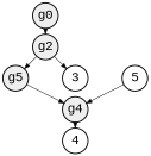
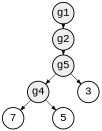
  digraph {
    fontname="Liberation Mono"
    nodesep=.66
    ranksep=0
    node [fillcolor="#eeeeee" fontname="Liberation Mono" fontsize=18 margin=0 penwidth=1.5 shape=circle style=filled]
    edge [arrowsize=.75 fontname="Liberation Mono" penwidth=.75]
-   g1 [width=0.5 label=g0]
+   g1 [width=0.5]
    g2 [width=0.5]
    n3 [label=g5 width=0.5]
    g4 [width=0.5]
    3 [fillcolor="#ffffff" width=0.5]
-   4 [fillcolor="#ffffff" width=0.5]
+   4 [fillcolor="#ffffff" width=0.5 label=7]
    5 [fillcolor="#ffffff" width=0.5]
    subgraph sub_1 {
      g1
      g2
      n3
      g4
    }
    g1 -> g2
    g2 -> n3
    n3 -> g4
-   g2 -> 3
+   n3 -> 3
    g4 -> 4
-   5 -> g4
+   g4 -> 5
  }
